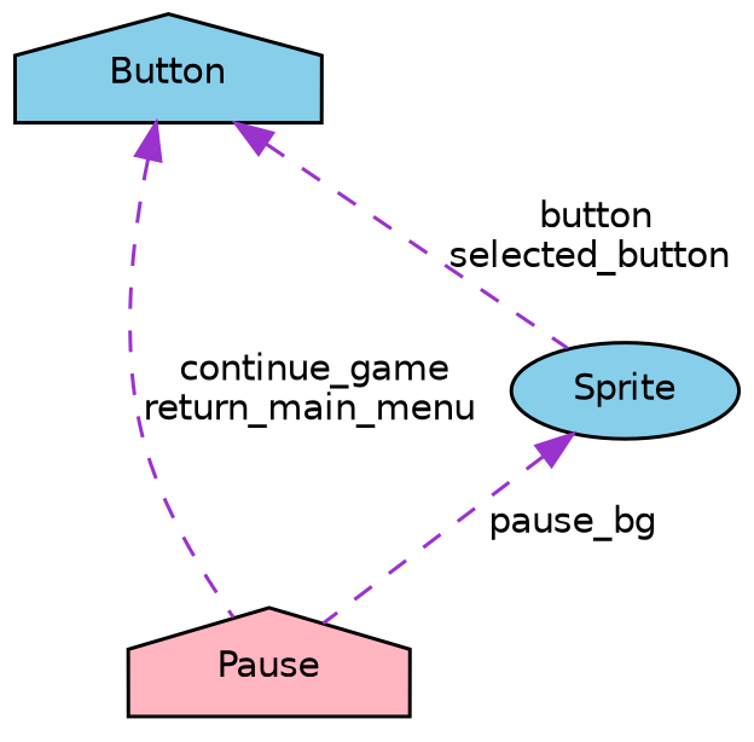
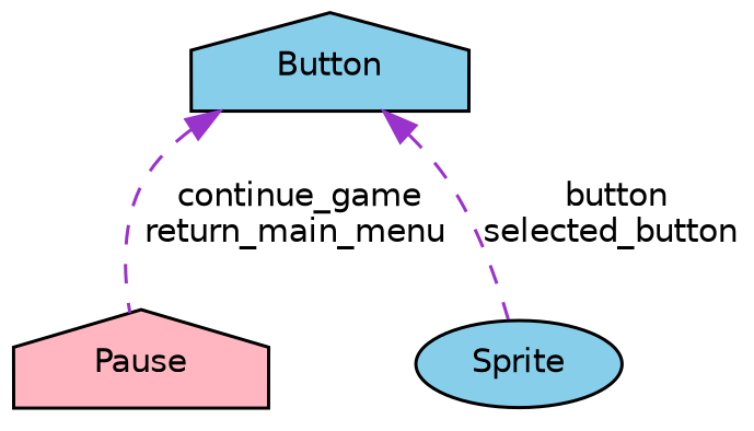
  digraph {
    node [color=black fillcolor=skyblue fontname=Helvetica fontsize=10 shape=house style=filled]
    edge [color=darkorchid3 dir=back fontname=Helvetica fontsize=10 labelfontname=Helvetica labelfontsize=10 style=dashed]
    n1 [fillcolor=lightpink fontcolor=black height=0.2 label=Pause width=0.4]
    n2 [height=0.2 label=Sprite shape=ellipse width=0.4]
    n3 [height=0.2 label=Button width=0.4]
-   n2 -> n1 [label=" pause_bg"]
    n3 -> n1 [label=" continue_game\nreturn_main_menu"]
    n3 -> n2 [label=" button\nselected_button"]
  }
